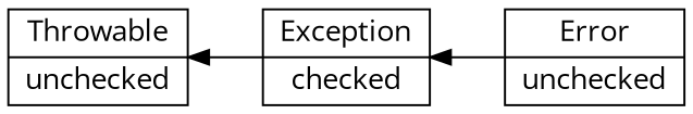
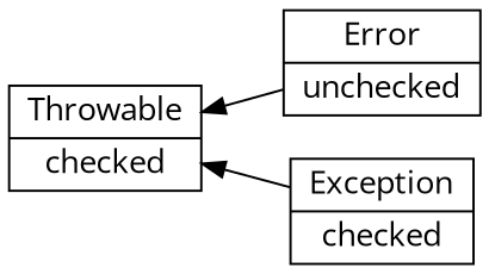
  digraph {
    fontname="Open Sans"
    rankdir=RL
    node [fontname="Open Sans" shape=record]
    edge [fontcolor=black fontname="Open Sans" fontsize=28 penwidth=1]
-   n1 [label="Throwable | unchecked"]
+   n1 [label="Throwable | checked"]
    n2 [label="Error | unchecked"]
    n3 [label="Exception | checked"]
-   n2 -> n3
+   n2 -> n1
    n3 -> n1
  }
